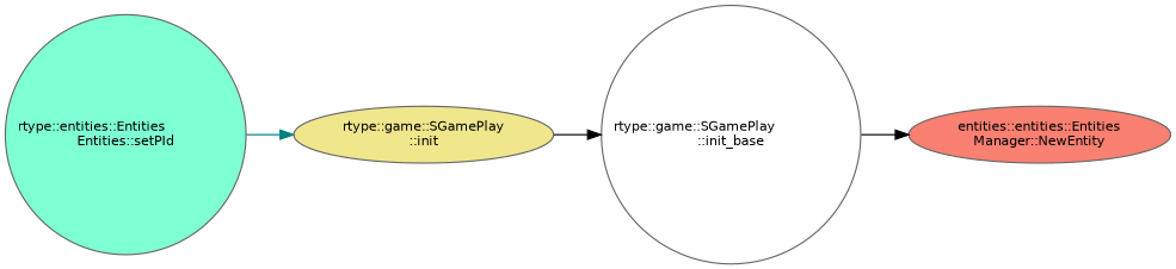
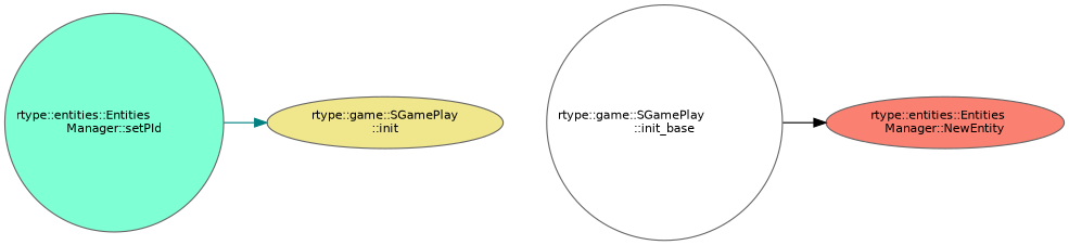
  digraph {
    rankdir=LR
    node [color=grey40 fontname=Helvetica fontsize=10 shape=ellipse style=filled]
    edge [color=black fontname=Helvetica fontsize=10 labelfontname=Helvetica labelfontsize=10 style=solid]
    n1 [color=gray40 fillcolor=khaki fontcolor=black height=0.2 label="rtype::game::SGamePlay\l::init" width=0.4]
    n2 [fillcolor=white height=0.2 label="rtype::game::SGamePlay\l::init_base" shape=circle width=0.4]
-   n3 [fillcolor=salmon height=0.2 label="entities::entities::Entities\lManager::NewEntity" width=0.4]
-   n4 [fillcolor=aquamarine height=0.2 label="rtype::entities::Entities\lEntities::setPId" shape=circle width=0.4]
-   n1 -> n2
+   n3 [fillcolor=salmon height=0.2 label="rtype::entities::Entities\lManager::NewEntity" width=0.4]
+   n4 [fillcolor=aquamarine height=0.2 label="rtype::entities::Entities\lManager::setPId" shape=circle width=0.4]
    n2 -> n3
    n4 -> n1 [color=teal]
  }
